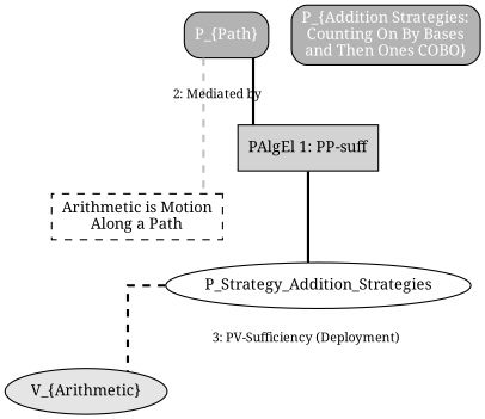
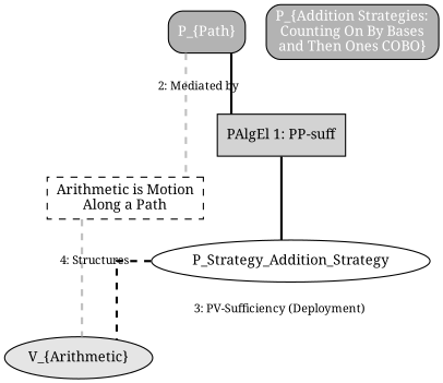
  digraph {
    rankdir=TB
    splines=ortho
    node [fontname=Serif fontsize=12 shape=box style="filled,rounded"]
    edge [arrowhead=stealth color=black fontname=Serif fontsize=10 penwidth=2.0 style=dashed]
    n1 [fillcolor=gray70 fontcolor=white label="P_{Path}"]
    n2 [label="Arithmetic is Motion\nAlong a Path" style=dashed]
    n3 [fillcolor=lightgray fontcolor=black label="PAlgEl 1: PP-suff" style=filled]
    n4 [fillcolor=gray90 label="V_{Arithmetic}" shape=ellipse style=filled]
-   P_Strategy_Addition_Strategies [shape="" style=""]
+   P_Strategy_Addition_Strategies [label=P_Strategy_Addition_Strategy shape="" style=""]
    n6 [fillcolor=gray70 fontcolor=white label="P_{Addition Strategies:\nCounting On By Bases\nand Then Ones COBO}"]
    n1 -> n2 [color=gray label="2: Mediated by"]
    n1 -> n3 [arrowhead=none style=solid]
+   n2 -> n4 [color=gray label="4: Structures"]
    n3 -> P_Strategy_Addition_Strategies [headport=_Counting_On_By_Bases_and_Then_Ones_COBO style=solid]
    P_Strategy_Addition_Strategies -> n4 [label="3: PV-Sufficiency (Deployment)" tailport=_Counting_On_By_Bases_and_Then_Ones_COBO]
  }
